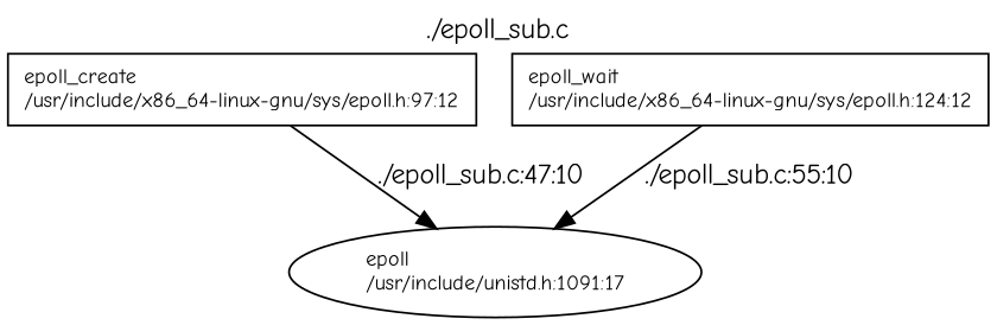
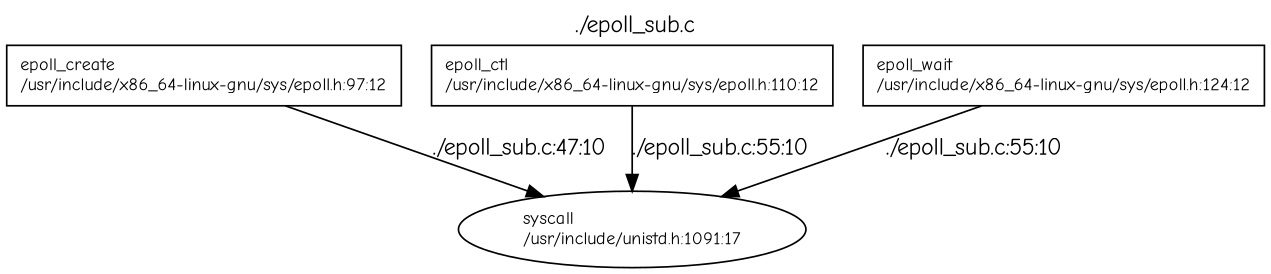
  digraph {
    fontname="Comic Neue"
    label="./epoll_sub.c"
    labelloc=top
    node [fillcolor=white fontname="Comic Neue" fontsize=11 shape=box style=filled]
    edge [arrowhead=normal color="#000000" fontcolor="#000000" fontname="Comic Neue"]
    n1 [label="epoll_create\l/usr/include/x86_64-linux-gnu/sys/epoll.h:97:12\l"]
-   n2 [label="epoll\l/usr/include/unistd.h:1091:17\l" shape=ellipse]
+   n2 [label="syscall\l/usr/include/unistd.h:1091:17\l" shape=ellipse]
+   n3 [label="epoll_ctl\l/usr/include/x86_64-linux-gnu/sys/epoll.h:110:12\l"]
    n4 [label="epoll_wait\l/usr/include/x86_64-linux-gnu/sys/epoll.h:124:12\l"]
    n1 -> n2 [label="./epoll_sub.c:47:10"]
+   n3 -> n2 [label="./epoll_sub.c:55:10"]
    n4 -> n2 [label="./epoll_sub.c:55:10"]
  }
